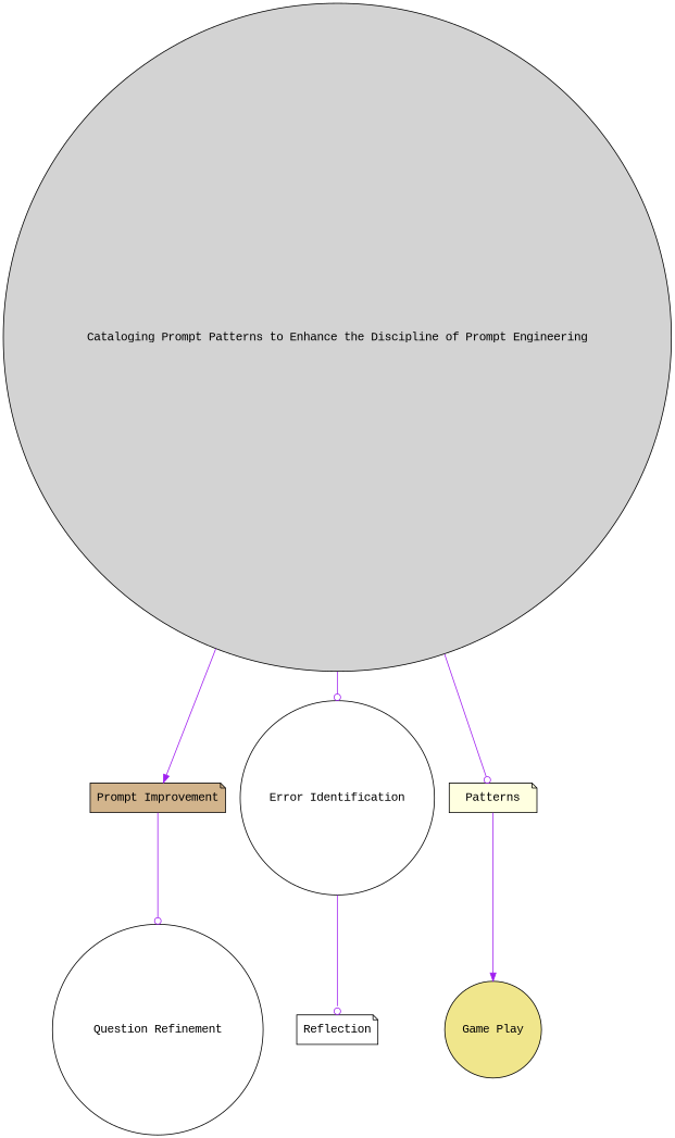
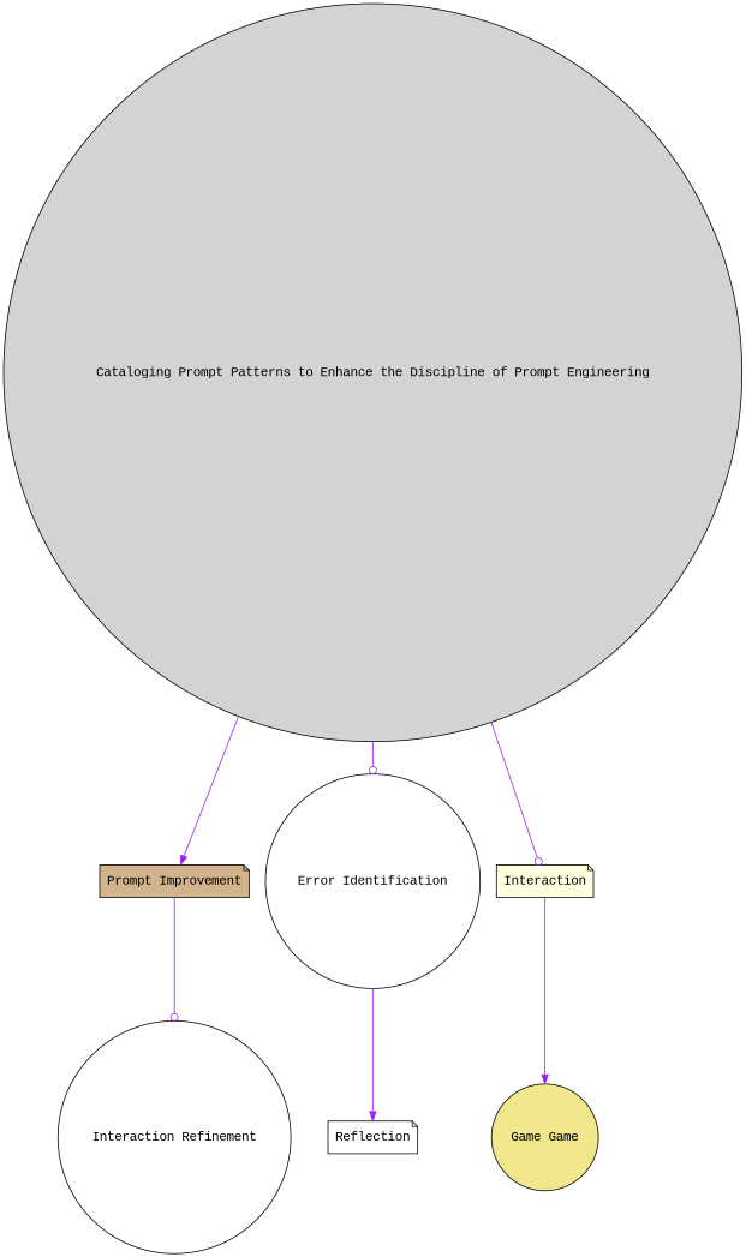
  digraph {
    fontname="Liberation Mono"
    node [fillcolor=white fontname="Liberation Mono" shape=circle style=filled]
    edge [arrowhead=normal color=purple fontname="Liberation Mono"]
    "Cataloging Prompt Patterns to Enhance the Discipline of Prompt Engineering" [fillcolor=lightgrey]
    "Prompt Improvement" [fillcolor=tan shape=note]
    "Error Identification"
-   Interaction [fillcolor=lightyellow shape=note label=Patterns]
-   "Question Refinement"
+   Interaction [fillcolor=lightyellow shape=note]
+   "Question Refinement" [label="Interaction Refinement"]
    Reflection [shape=note]
-   "Game Play" [fillcolor=khaki]
+   "Game Play" [fillcolor=khaki label="Game Game"]
    "Cataloging Prompt Patterns to Enhance the Discipline of Prompt Engineering" -> "Prompt Improvement"
    "Cataloging Prompt Patterns to Enhance the Discipline of Prompt Engineering" -> "Error Identification" [arrowhead=odot]
    "Cataloging Prompt Patterns to Enhance the Discipline of Prompt Engineering" -> Interaction [arrowhead=odot]
    "Prompt Improvement" -> "Question Refinement" [arrowhead=odot]
-   "Error Identification" -> Reflection [arrowhead=odot]
+   "Error Identification" -> Reflection
    Interaction -> "Game Play"
  }
